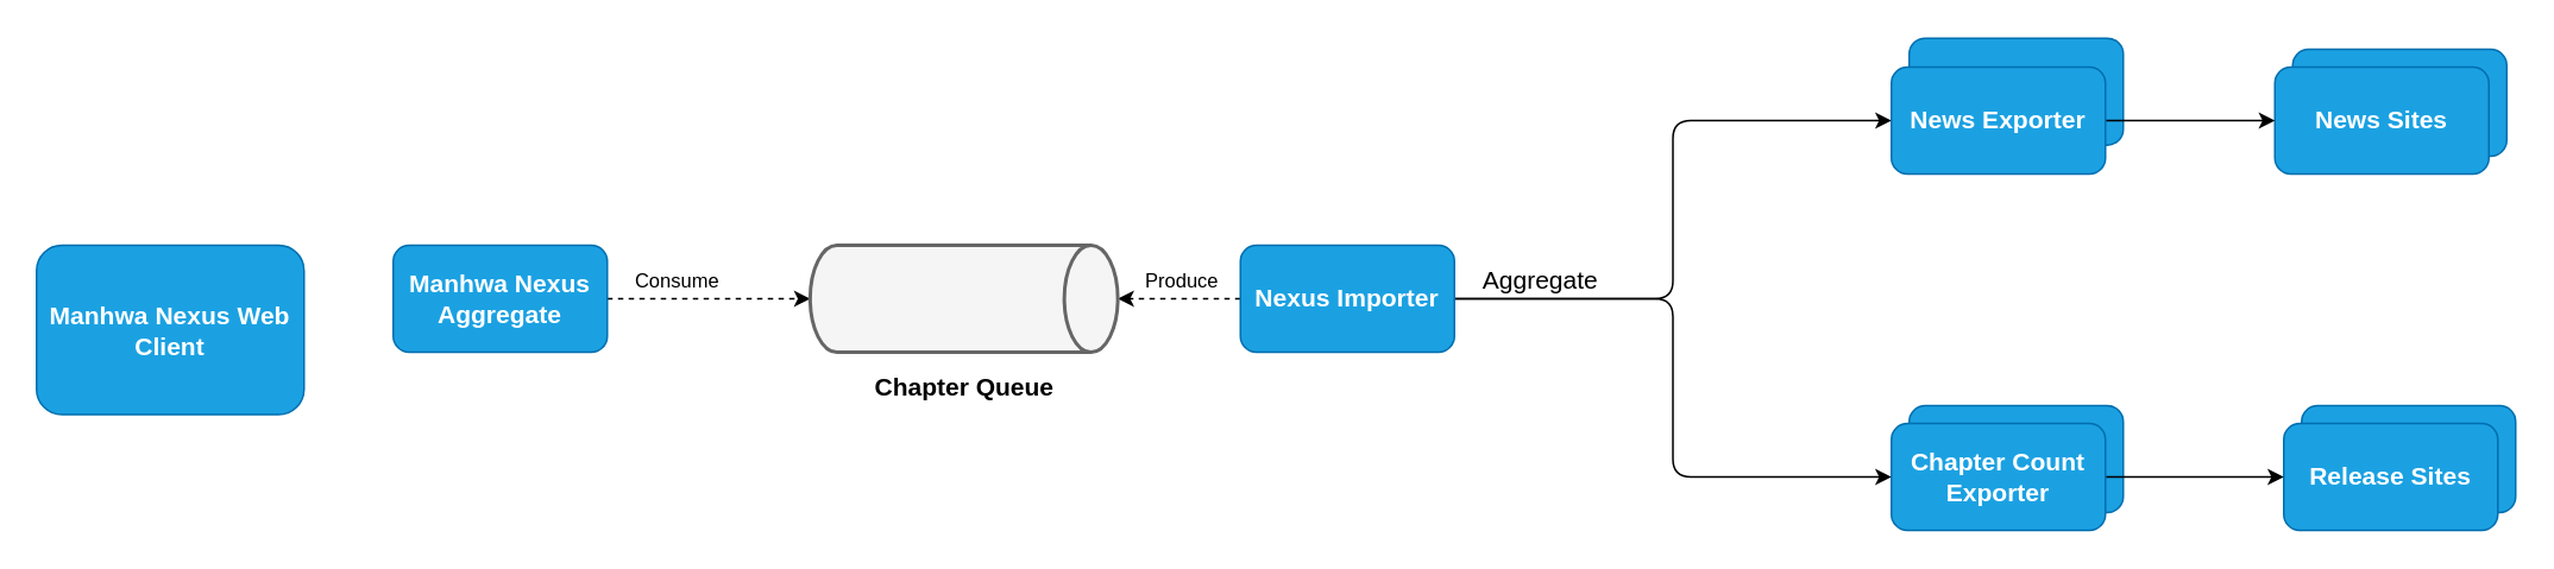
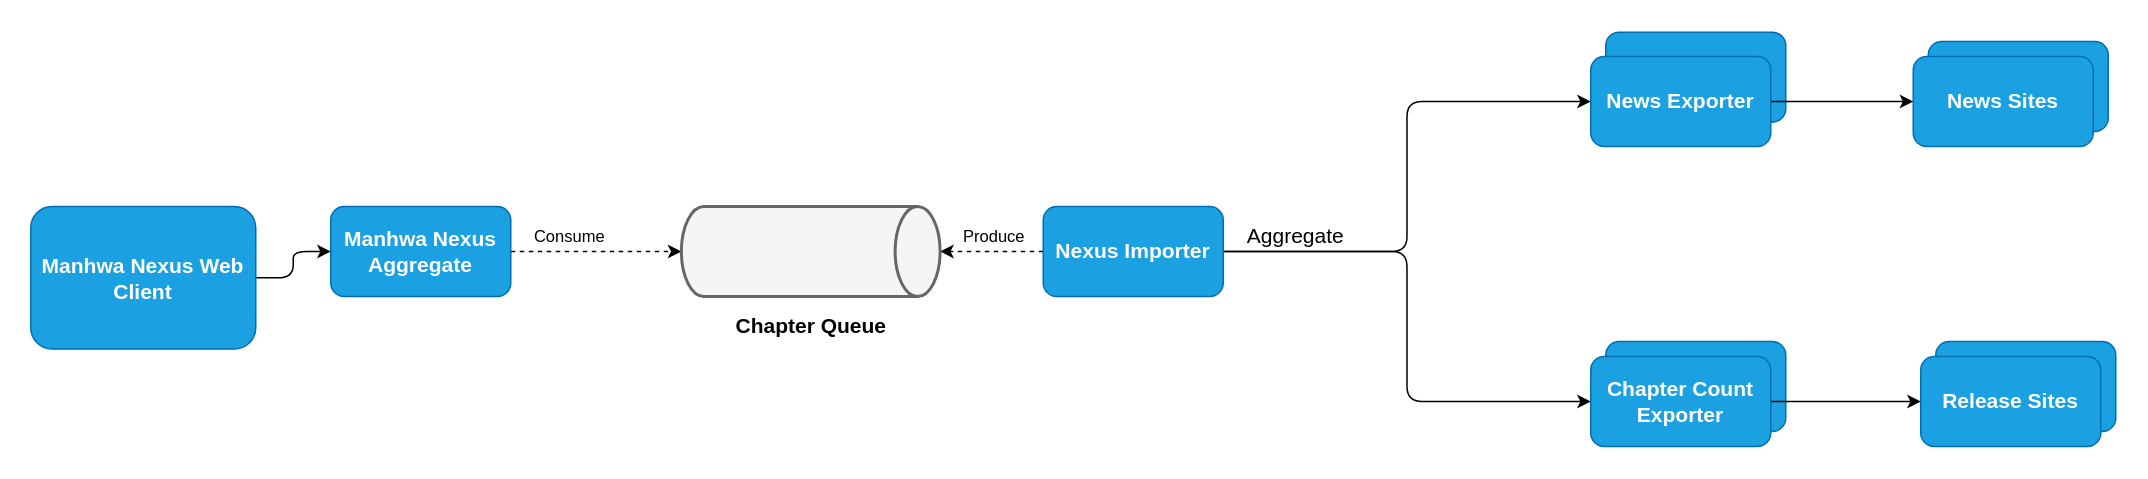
  <mxCell id="0" />
  <mxCell id="1" parent="0" />
  <mxCell id="2" value="&lt;h3&gt;Chapter Count Exporter&lt;/h3&gt;" style="rounded=1;whiteSpace=wrap;html=1;fillColor=#1ba1e2;strokeColor=#006EAF;fontColor=#ffffff;" parent="1" vertex="1"><mxGeometry x="1070" y="227" width="120" height="60" as="geometry" /></mxCell>
  <mxCell id="3" value="&lt;h3&gt;News Exporter&lt;/h3&gt;" style="rounded=1;whiteSpace=wrap;html=1;fillColor=#1ba1e2;strokeColor=#006EAF;fontColor=#ffffff;" parent="1" vertex="1"><mxGeometry x="1070" y="20.75" width="120" height="60" as="geometry" /></mxCell>
  <mxCell id="4" value="&lt;h3&gt;News Sites&lt;/h3&gt;" style="rounded=1;whiteSpace=wrap;html=1;fillColor=#1ba1e2;strokeColor=#006EAF;fontColor=#ffffff;" parent="1" vertex="1"><mxGeometry x="1285" y="27" width="120" height="60" as="geometry" /></mxCell>
  <mxCell id="5" value="Consume" style="edgeStyle=orthogonalEdgeStyle;orthogonalLoop=1;jettySize=auto;html=1;entryX=0.5;entryY=1;entryDx=0;entryDy=0;entryPerimeter=0;dashed=1;" parent="1" source="6" target="13" edge="1"><mxGeometry x="-0.307" y="10" relative="1" as="geometry"><mxPoint as="offset" /></mxGeometry></mxCell>
  <mxCell id="6" value="&lt;h3&gt;Manhwa Nexus Aggregate&lt;/h3&gt;" style="rounded=1;whiteSpace=wrap;html=1;fillColor=#1ba1e2;strokeColor=#006EAF;fontColor=#ffffff;" parent="1" vertex="1"><mxGeometry x="220" y="137" width="120" height="60" as="geometry" /></mxCell>
+ <mxCell id="7" style="edgeStyle=orthogonalEdgeStyle;orthogonalLoop=1;jettySize=auto;html=1;entryX=0;entryY=0.5;entryDx=0;entryDy=0;" parent="1" source="8" target="6" edge="1"><mxGeometry relative="1" as="geometry" /></mxCell>
  <mxCell id="8" value="&lt;h3&gt;Manhwa Nexus Web Client&lt;/h3&gt;" style="rounded=1;whiteSpace=wrap;html=1;fillColor=#1ba1e2;strokeColor=#006EAF;fontColor=#ffffff;" parent="1" vertex="1"><mxGeometry x="20" y="137" width="150" height="95" as="geometry" /></mxCell>
  <mxCell id="9" value="Produce" style="edgeStyle=orthogonalEdgeStyle;orthogonalLoop=1;jettySize=auto;html=1;entryX=0.5;entryY=0;entryDx=0;entryDy=0;entryPerimeter=0;dashed=1;" parent="1" source="12" target="13" edge="1"><mxGeometry x="-0.036" y="-10" relative="1" as="geometry"><mxPoint as="offset" /></mxGeometry></mxCell>
  <mxCell id="10" style="edgeStyle=orthogonalEdgeStyle;orthogonalLoop=1;jettySize=auto;html=1;entryX=0;entryY=0.5;entryDx=0;entryDy=0;" parent="1" source="12" target="16" edge="1"><mxGeometry relative="1" as="geometry" /></mxCell>
  <mxCell id="11" value="Aggregate" style="edgeStyle=orthogonalEdgeStyle;orthogonalLoop=1;jettySize=auto;html=1;entryX=0;entryY=0.5;entryDx=0;entryDy=0;fontSize=14;" parent="1" source="12" target="21" edge="1"><mxGeometry x="-0.724" y="10" relative="1" as="geometry"><mxPoint as="offset" /></mxGeometry></mxCell>
  <mxCell id="12" value="&lt;h3&gt;Nexus Importer&lt;/h3&gt;" style="rounded=1;whiteSpace=wrap;html=1;fillColor=#1ba1e2;strokeColor=#006EAF;fontColor=#ffffff;" parent="1" vertex="1"><mxGeometry x="695" y="137" width="120" height="60" as="geometry" /></mxCell>
  <mxCell id="13" value="" style="shape=cylinder3;whiteSpace=wrap;html=1;boundedLbl=1;backgroundOutline=1;size=15;strokeWidth=2;rotation=90;fillColor=#f5f5f5;fontColor=#333333;strokeColor=#666666;" parent="1" vertex="1"><mxGeometry x="510" y="80.75" width="60" height="172.5" as="geometry" /></mxCell>
  <mxCell id="14" value="&lt;h3&gt;News Sites&lt;/h3&gt;" style="rounded=1;whiteSpace=wrap;html=1;fillColor=#1ba1e2;strokeColor=#006EAF;fontColor=#ffffff;" parent="1" vertex="1"><mxGeometry x="1275" y="37" width="120" height="60" as="geometry" /></mxCell>
  <mxCell id="15" style="edgeStyle=orthogonalEdgeStyle;orthogonalLoop=1;jettySize=auto;html=1;entryX=0;entryY=0.5;entryDx=0;entryDy=0;" parent="1" source="16" target="14" edge="1"><mxGeometry relative="1" as="geometry" /></mxCell>
  <mxCell id="16" value="&lt;h3&gt;News Exporter&lt;/h3&gt;" style="rounded=1;whiteSpace=wrap;html=1;fillColor=#1ba1e2;strokeColor=#006EAF;fontColor=#ffffff;" parent="1" vertex="1"><mxGeometry x="1060" y="37" width="120" height="60" as="geometry" /></mxCell>
  <mxCell id="17" value="&lt;h3&gt;&lt;font style=&quot;font-size: 14px;&quot;&gt;Chapter Queue&lt;/font&gt;&lt;/h3&gt;" style="text;html=1;align=center;verticalAlign=middle;resizable=0;points=[];autosize=1;strokeColor=none;fillColor=none;" parent="1" vertex="1"><mxGeometry x="475" y="187" width="130" height="60" as="geometry" /></mxCell>
  <mxCell id="18" value="&lt;h3&gt;Release Sites&lt;/h3&gt;" style="rounded=1;whiteSpace=wrap;html=1;fillColor=#1ba1e2;strokeColor=#006EAF;fontColor=#ffffff;" parent="1" vertex="1"><mxGeometry x="1290" y="227" width="120" height="60" as="geometry" /></mxCell>
  <mxCell id="19" value="&lt;h3&gt;Release Sites&lt;/h3&gt;" style="rounded=1;whiteSpace=wrap;html=1;fillColor=#1ba1e2;strokeColor=#006EAF;fontColor=#ffffff;" parent="1" vertex="1"><mxGeometry x="1280" y="237" width="120" height="60" as="geometry" /></mxCell>
  <mxCell id="20" style="edgeStyle=orthogonalEdgeStyle;orthogonalLoop=1;jettySize=auto;html=1;fontSize=14;" parent="1" source="21" target="19" edge="1"><mxGeometry relative="1" as="geometry" /></mxCell>
  <mxCell id="21" value="&lt;h3&gt;Chapter Count Exporter&lt;/h3&gt;" style="rounded=1;whiteSpace=wrap;html=1;fillColor=#1ba1e2;strokeColor=#006EAF;fontColor=#ffffff;" parent="1" vertex="1"><mxGeometry x="1060" y="237" width="120" height="60" as="geometry" /></mxCell>
